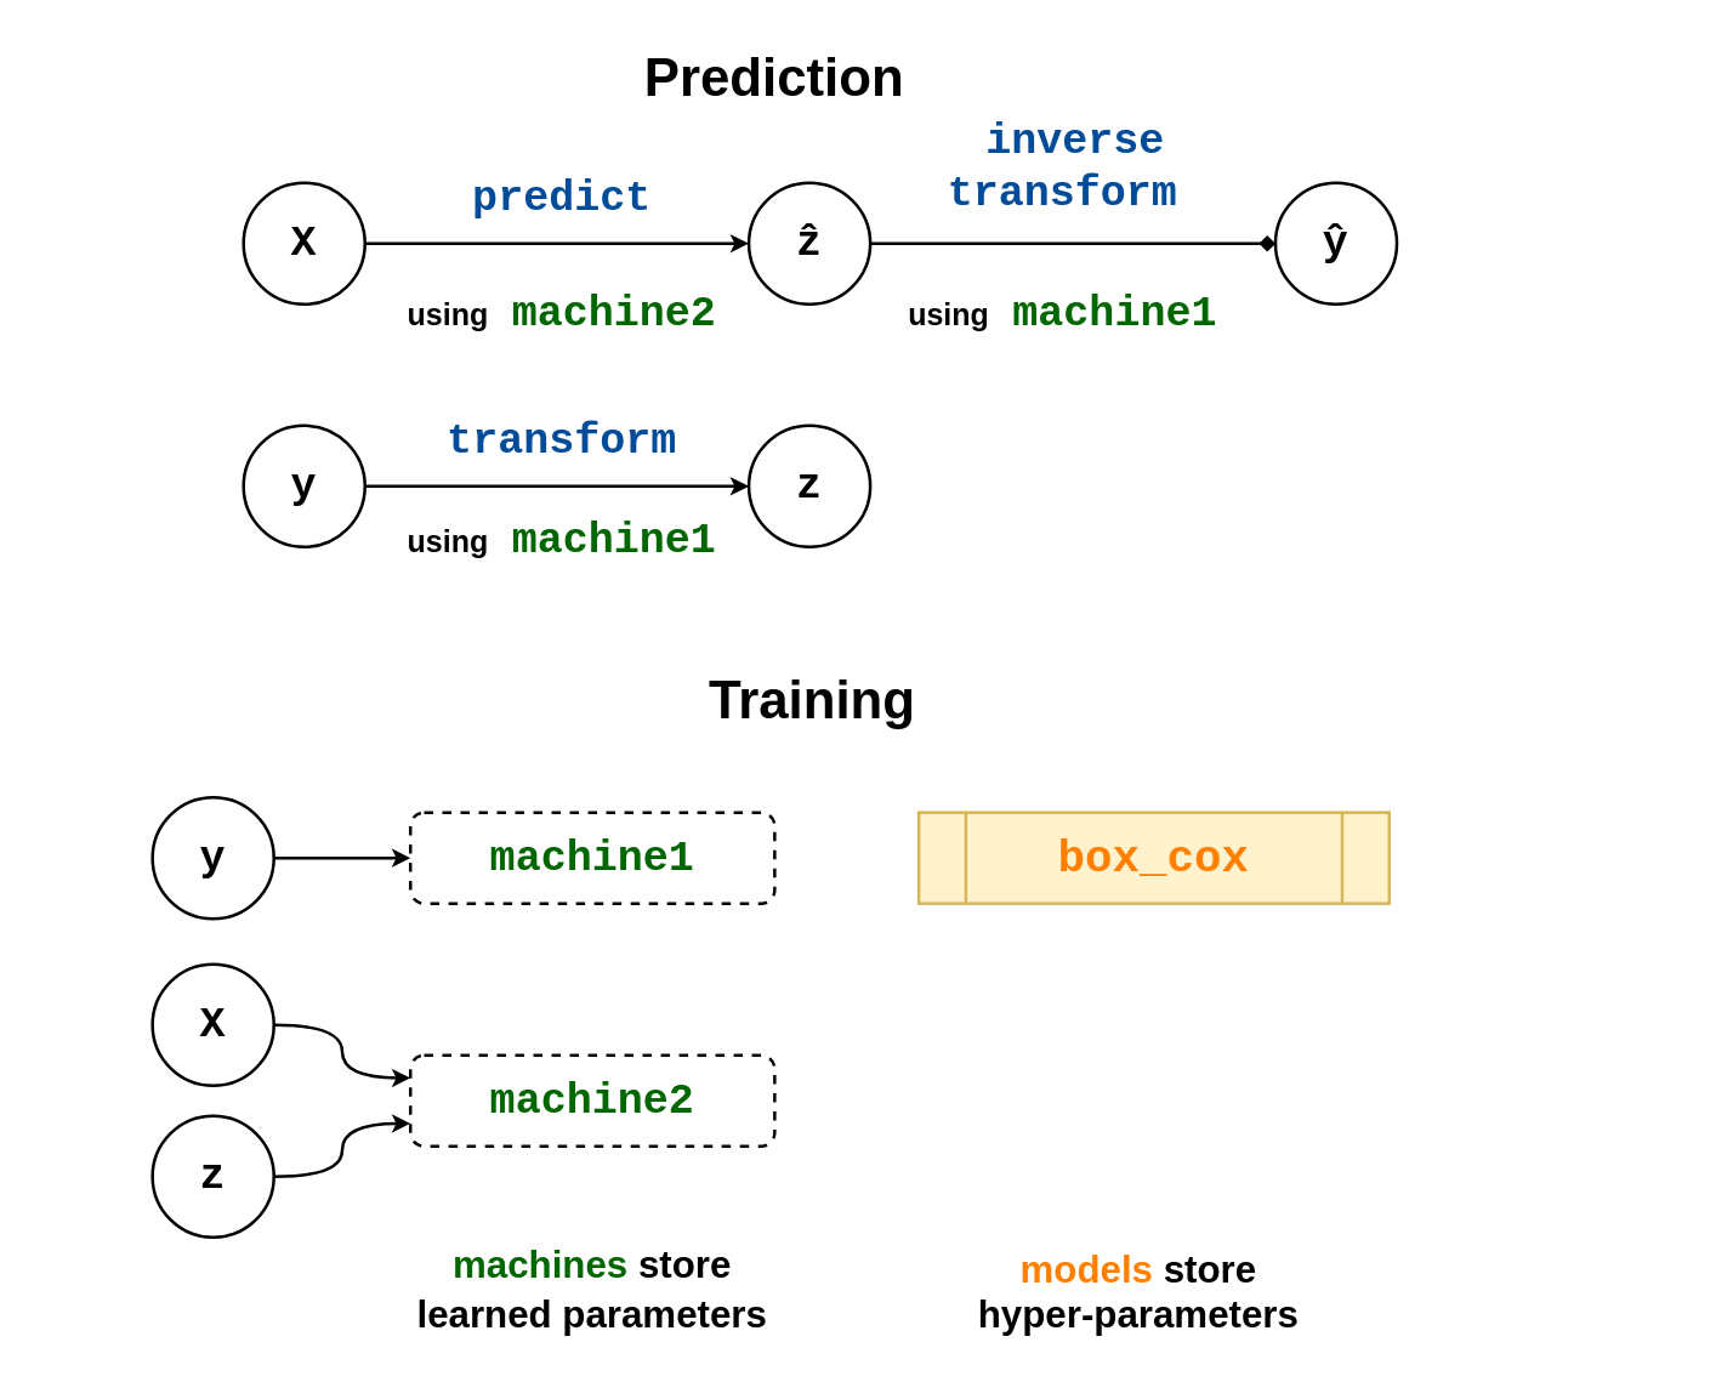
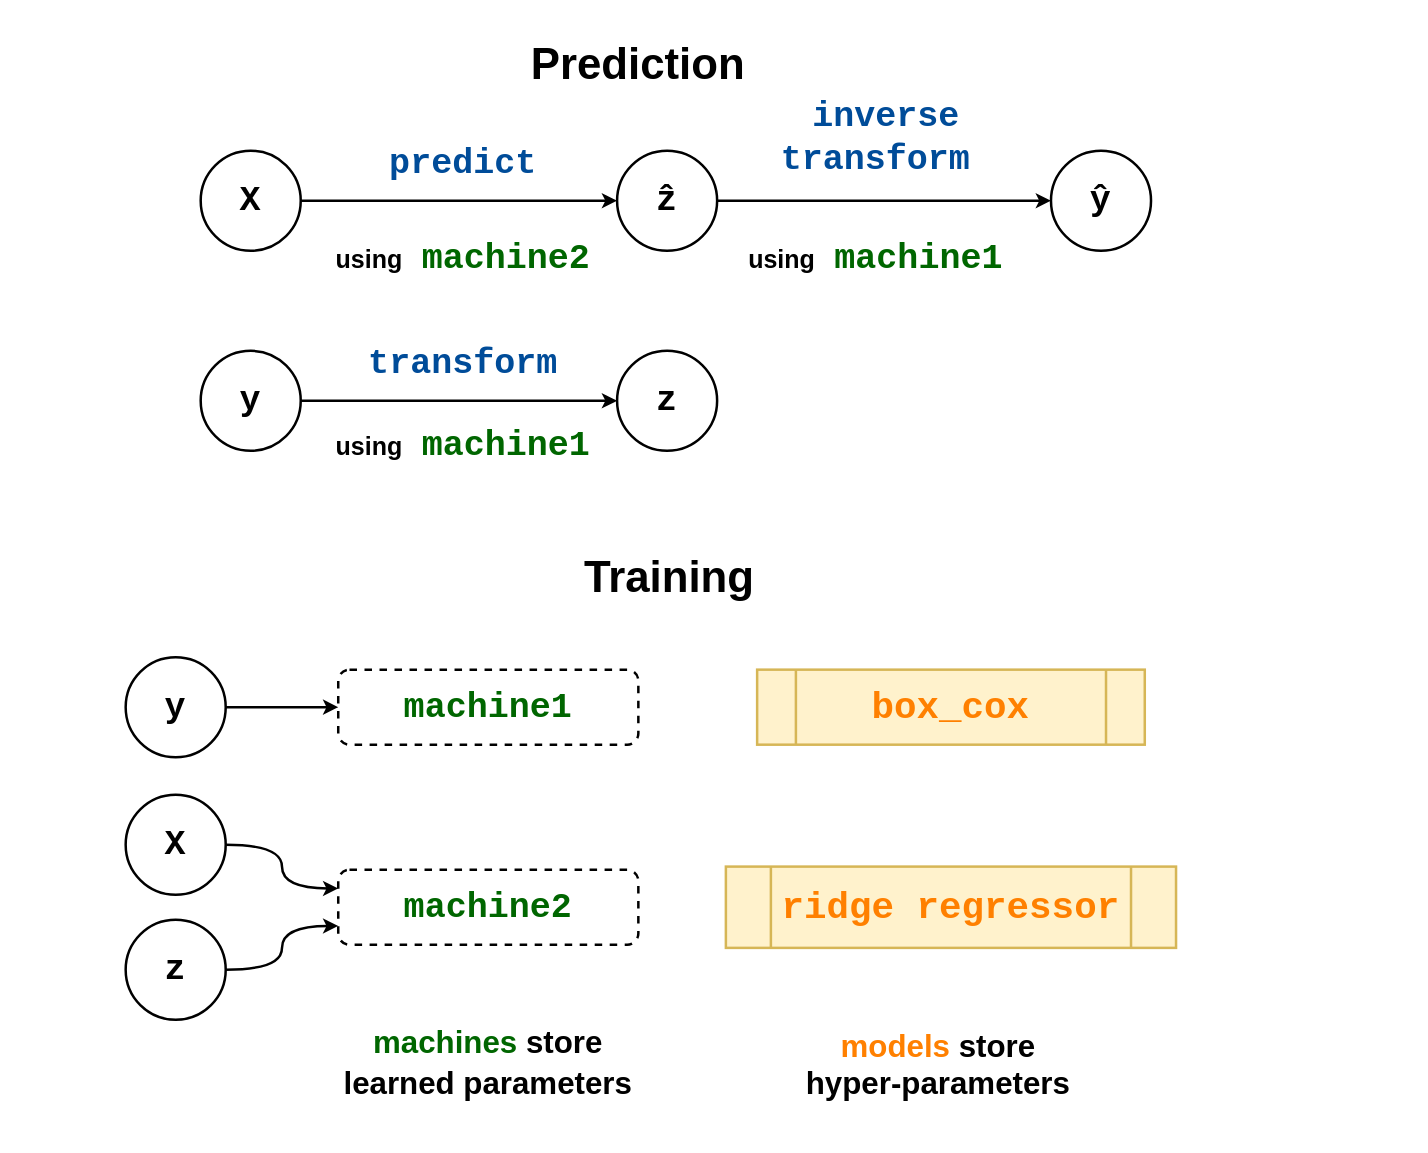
  <mxCell id="0" />
  <mxCell id="1" parent="0" />
  <mxCell id="2" value="" style="group" vertex="1" connectable="0" parent="1"><mxGeometry x="160" y="20" width="760" height="350" as="geometry" /></mxCell>
  <mxCell id="3" value="&lt;p class=&quot;p1&quot; style=&quot;margin: 0px ; font-stretch: normal ; line-height: normal&quot;&gt;&lt;span style=&quot;background-color: rgb(255 , 255 , 255)&quot;&gt;&lt;font style=&quot;font-size: 28px&quot;&gt;ŷ&lt;/font&gt;&lt;/span&gt;&lt;br&gt;&lt;/p&gt;" style="ellipse;whiteSpace=wrap;html=1;aspect=fixed;strokeWidth=2;fontFamily=Courier New;fontStyle=1" parent="2" vertex="1"><mxGeometry x="680" y="100" width="80" height="80" as="geometry" /></mxCell>
  <mxCell id="4" value="&lt;p class=&quot;p1&quot; style=&quot;margin: 0px ; font-stretch: normal ; line-height: normal&quot;&gt;&lt;span style=&quot;font-size: 28px ; background-color: rgb(255 , 255 , 255)&quot;&gt;X&lt;/span&gt;&lt;/p&gt;" style="ellipse;whiteSpace=wrap;html=1;aspect=fixed;strokeWidth=2;fontFamily=Courier New;fontStyle=1" parent="2" vertex="1"><mxGeometry y="100" width="80" height="80" as="geometry" /></mxCell>
  <mxCell id="5" value="&lt;p class=&quot;p1&quot; style=&quot;margin: 0px ; font-stretch: normal ; line-height: normal&quot;&gt;&lt;span style=&quot;background-color: rgb(255 , 255 , 255)&quot;&gt;&lt;font style=&quot;font-size: 28px&quot;&gt;z&lt;/font&gt;&lt;/span&gt;&lt;/p&gt;" style="ellipse;whiteSpace=wrap;html=1;aspect=fixed;strokeWidth=2;fontFamily=Courier New;fontStyle=1" parent="2" vertex="1"><mxGeometry x="333" y="260" width="80" height="80" as="geometry" /></mxCell>
- <mxCell id="6" style="edgeStyle=orthogonalEdgeStyle;rounded=0;orthogonalLoop=1;jettySize=auto;html=1;exitX=1;exitY=0.5;exitDx=0;exitDy=0;entryX=0;entryY=0.5;entryDx=0;entryDy=0;strokeWidth=2;fontFamily=Courier New;fontStyle=1;endArrow=diamond;" parent="2" source="7" target="3" edge="1"><mxGeometry relative="1" as="geometry" /></mxCell>
+ <mxCell id="6" style="edgeStyle=orthogonalEdgeStyle;rounded=0;orthogonalLoop=1;jettySize=auto;html=1;exitX=1;exitY=0.5;exitDx=0;exitDy=0;entryX=0;entryY=0.5;entryDx=0;entryDy=0;strokeWidth=2;fontFamily=Courier New;fontStyle=1;" parent="2" source="7" target="3" edge="1"><mxGeometry relative="1" as="geometry" /></mxCell>
  <mxCell id="7" value="&lt;p class=&quot;p1&quot; style=&quot;margin: 0px ; font-stretch: normal ; line-height: normal&quot;&gt;&lt;span style=&quot;font-size: 28px&quot;&gt;ẑ&lt;/span&gt;&lt;br&gt;&lt;/p&gt;" style="ellipse;whiteSpace=wrap;html=1;aspect=fixed;strokeWidth=2;fontFamily=Courier New;fontStyle=1" parent="2" vertex="1"><mxGeometry x="333" y="100" width="80" height="80" as="geometry" /></mxCell>
  <mxCell id="8" style="edgeStyle=orthogonalEdgeStyle;rounded=0;orthogonalLoop=1;jettySize=auto;html=1;exitX=1;exitY=0.5;exitDx=0;exitDy=0;entryX=0;entryY=0.5;entryDx=0;entryDy=0;strokeWidth=2;fontFamily=Courier New;fontStyle=1;" parent="2" source="4" target="7" edge="1"><mxGeometry relative="1" as="geometry" /></mxCell>
  <mxCell id="9" style="edgeStyle=orthogonalEdgeStyle;rounded=0;orthogonalLoop=1;jettySize=auto;html=1;exitX=1;exitY=0.5;exitDx=0;exitDy=0;entryX=0;entryY=0.5;entryDx=0;entryDy=0;strokeWidth=2;fontFamily=Courier New;fontStyle=1;" parent="2" source="10" target="5" edge="1"><mxGeometry relative="1" as="geometry" /></mxCell>
  <mxCell id="10" value="&lt;p class=&quot;p1&quot; style=&quot;margin: 0px ; font-stretch: normal ; line-height: normal&quot;&gt;&lt;span style=&quot;font-size: 28px ; background-color: rgb(255 , 255 , 255)&quot;&gt;y&lt;/span&gt;&lt;/p&gt;" style="ellipse;whiteSpace=wrap;html=1;aspect=fixed;strokeWidth=2;fontFamily=Courier New;fontStyle=1" parent="2" vertex="1"><mxGeometry y="260" width="80" height="80" as="geometry" /></mxCell>
  <mxCell id="11" value="&lt;font style=&quot;font-size: 28px&quot;&gt;predict&lt;/font&gt;" style="text;html=1;strokeColor=none;fillColor=none;align=center;verticalAlign=middle;whiteSpace=wrap;rounded=0;fontFamily=Courier New;fontStyle=1;fontColor=#004C99;" parent="2" vertex="1"><mxGeometry x="190" y="100" width="40" height="20" as="geometry" /></mxCell>
  <mxCell id="12" value="&lt;font style=&quot;font-size: 28px&quot;&gt;&amp;nbsp;inverse transform&lt;br&gt;&lt;/font&gt;" style="text;html=1;strokeColor=none;fillColor=none;align=center;verticalAlign=middle;whiteSpace=wrap;rounded=0;fontFamily=Courier New;fontStyle=1;fontColor=#004C99;" parent="2" vertex="1"><mxGeometry x="520" y="80" width="40" height="20" as="geometry" /></mxCell>
  <mxCell id="13" value="&lt;font style=&quot;font-size: 28px&quot;&gt;transform&lt;br&gt;&lt;/font&gt;" style="text;html=1;strokeColor=none;fillColor=none;align=center;verticalAlign=middle;whiteSpace=wrap;rounded=0;fontFamily=Courier New;fontStyle=1;fontColor=#004C99;" parent="2" vertex="1"><mxGeometry x="190" y="260" width="40" height="20" as="geometry" /></mxCell>
  <mxCell id="14" value="&lt;font color=&quot;#000000&quot; face=&quot;Helvetica&quot;&gt;&lt;font style=&quot;font-size: 20px&quot;&gt;using&lt;/font&gt;&lt;span style=&quot;font-size: 28px&quot;&gt;&amp;nbsp; &lt;/span&gt;&lt;/font&gt;&lt;span style=&quot;font-size: 28px&quot;&gt;machine2&lt;/span&gt;" style="text;html=1;strokeColor=none;fillColor=none;align=center;verticalAlign=middle;whiteSpace=wrap;rounded=0;fontFamily=Courier New;fontStyle=1;fontColor=#006600;" parent="2" vertex="1"><mxGeometry x="65" y="170" width="290" height="30" as="geometry" /></mxCell>
  <mxCell id="15" value="&lt;font color=&quot;#000000&quot; face=&quot;Helvetica&quot;&gt;&lt;font style=&quot;font-size: 20px&quot;&gt;using&lt;/font&gt;&lt;span style=&quot;font-size: 28px&quot;&gt;&amp;nbsp; &lt;/span&gt;&lt;/font&gt;&lt;span style=&quot;font-size: 28px&quot;&gt;machine1&lt;/span&gt;" style="text;html=1;strokeColor=none;fillColor=none;align=center;verticalAlign=middle;whiteSpace=wrap;rounded=0;fontFamily=Courier New;fontStyle=1;fontColor=#006600;" parent="2" vertex="1"><mxGeometry x="395" y="170" width="290" height="30" as="geometry" /></mxCell>
  <mxCell id="16" value="&lt;font color=&quot;#000000&quot; face=&quot;Helvetica&quot;&gt;&lt;font style=&quot;font-size: 20px&quot;&gt;using&lt;/font&gt;&lt;span style=&quot;font-size: 28px&quot;&gt;&amp;nbsp; &lt;/span&gt;&lt;/font&gt;&lt;span style=&quot;font-size: 28px&quot;&gt;machine1&lt;/span&gt;" style="text;html=1;strokeColor=none;fillColor=none;align=center;verticalAlign=middle;whiteSpace=wrap;rounded=0;fontFamily=Courier New;fontStyle=1;fontColor=#006600;" parent="2" vertex="1"><mxGeometry x="65" y="320" width="290" height="30" as="geometry" /></mxCell>
  <mxCell id="17" value="&lt;h1&gt;&lt;font color=&quot;#000000&quot; face=&quot;Helvetica&quot; style=&quot;font-size: 35px&quot;&gt;Prediction&lt;/font&gt;&lt;/h1&gt;" style="text;html=1;strokeColor=none;fillColor=none;align=center;verticalAlign=middle;whiteSpace=wrap;rounded=0;fontFamily=Courier New;fontColor=#006600;" parent="2" vertex="1"><mxGeometry x="65" width="570" height="60" as="geometry" /></mxCell>
  <mxCell id="18" value="&lt;font&gt;&lt;b style=&quot;font-size: 25px&quot;&gt;&lt;font face=&quot;Helvetica&quot; style=&quot;font-size: 25px&quot;&gt;machines &lt;font color=&quot;#000000&quot; style=&quot;font-size: 25px&quot;&gt;store&lt;/font&gt; &lt;br&gt;&lt;font color=&quot;#000000&quot; style=&quot;font-size: 25px&quot;&gt;learned parameters&lt;/font&gt;&lt;/font&gt;&lt;/b&gt;&lt;/font&gt;" style="text;html=1;strokeColor=none;fillColor=none;align=center;verticalAlign=middle;whiteSpace=wrap;rounded=0;fontFamily=Courier New;fontColor=#006600;" parent="1" vertex="1"><mxGeometry x="20" y="800" width="740" height="100" as="geometry" /></mxCell>
  <mxCell id="19" value="" style="group" vertex="1" connectable="0" parent="1"><mxGeometry x="100" y="450" width="1020" height="445" as="geometry" /></mxCell>
  <mxCell id="20" value="&lt;span style=&quot;white-space: normal ; font-size: 28px ; font-weight: 700&quot;&gt;machine1&lt;/span&gt;" style="rounded=1;whiteSpace=wrap;html=1;strokeWidth=2;fontFamily=Courier New;fontColor=#006600;dashed=1;" parent="19" vertex="1"><mxGeometry x="170" y="85" width="240" height="60" as="geometry" /></mxCell>
  <mxCell id="21" value="&lt;p class=&quot;p1&quot; style=&quot;margin: 0px ; font-stretch: normal ; line-height: normal&quot;&gt;&lt;span style=&quot;font-size: 28px ; background-color: rgb(255 , 255 , 255)&quot;&gt;X&lt;/span&gt;&lt;/p&gt;" style="ellipse;whiteSpace=wrap;html=1;aspect=fixed;strokeWidth=2;fontFamily=Courier New;fontStyle=1" parent="19" vertex="1"><mxGeometry y="185" width="80" height="80" as="geometry" /></mxCell>
  <mxCell id="22" style="edgeStyle=orthogonalEdgeStyle;rounded=0;orthogonalLoop=1;jettySize=auto;html=1;exitX=1;exitY=0.5;exitDx=0;exitDy=0;entryX=0;entryY=0.5;entryDx=0;entryDy=0;strokeWidth=2;fontFamily=Courier New;fontColor=#006600;" parent="19" source="23" target="20" edge="1"><mxGeometry relative="1" as="geometry" /></mxCell>
  <mxCell id="23" value="&lt;p class=&quot;p1&quot; style=&quot;margin: 0px ; font-stretch: normal ; line-height: normal&quot;&gt;&lt;span style=&quot;font-size: 28px ; background-color: rgb(255 , 255 , 255)&quot;&gt;y&lt;/span&gt;&lt;/p&gt;" style="ellipse;whiteSpace=wrap;html=1;aspect=fixed;strokeWidth=2;fontFamily=Courier New;fontStyle=1" parent="19" vertex="1"><mxGeometry y="75" width="80" height="80" as="geometry" /></mxCell>
  <mxCell id="24" value="&lt;p class=&quot;p1&quot; style=&quot;margin: 0px ; font-stretch: normal ; line-height: normal&quot;&gt;&lt;span style=&quot;background-color: rgb(255 , 255 , 255)&quot;&gt;&lt;font style=&quot;font-size: 28px&quot;&gt;z&lt;/font&gt;&lt;/span&gt;&lt;/p&gt;" style="ellipse;whiteSpace=wrap;html=1;aspect=fixed;strokeWidth=2;fontFamily=Courier New;fontStyle=1" parent="19" vertex="1"><mxGeometry y="285" width="80" height="80" as="geometry" /></mxCell>
  <mxCell id="25" value="&lt;span style=&quot;white-space: normal ; font-size: 28px ; font-weight: 700&quot;&gt;machine2&lt;/span&gt;" style="rounded=1;whiteSpace=wrap;html=1;strokeWidth=2;fontFamily=Courier New;fontColor=#006600;dashed=1;" parent="19" vertex="1"><mxGeometry x="170" y="245" width="240" height="60" as="geometry" /></mxCell>
  <mxCell id="26" style="edgeStyle=orthogonalEdgeStyle;rounded=0;orthogonalLoop=1;jettySize=auto;html=1;exitX=1;exitY=0.5;exitDx=0;exitDy=0;entryX=0;entryY=0.25;entryDx=0;entryDy=0;strokeWidth=2;fontFamily=Courier New;fontColor=#006600;curved=1;" parent="19" source="21" target="25" edge="1"><mxGeometry relative="1" as="geometry" /></mxCell>
  <mxCell id="27" style="edgeStyle=orthogonalEdgeStyle;curved=1;rounded=0;orthogonalLoop=1;jettySize=auto;html=1;exitX=1;exitY=0.5;exitDx=0;exitDy=0;entryX=0;entryY=0.75;entryDx=0;entryDy=0;strokeWidth=2;fontFamily=Courier New;fontColor=#006600;" parent="19" source="24" target="25" edge="1"><mxGeometry relative="1" as="geometry" /></mxCell>
  <mxCell id="28" value="&lt;h1&gt;&lt;font color=&quot;#000000&quot; face=&quot;Helvetica&quot; style=&quot;font-size: 35px&quot;&gt;Training&lt;/font&gt;&lt;/h1&gt;" style="text;html=1;strokeColor=none;fillColor=none;align=center;verticalAlign=middle;whiteSpace=wrap;rounded=0;fontFamily=Courier New;fontColor=#006600;" parent="19" vertex="1"><mxGeometry x="150" y="-20" width="570" height="60" as="geometry" /></mxCell>
  <mxCell id="29" value="&lt;font face=&quot;Helvetica&quot; style=&quot;font-size: 25px&quot;&gt;&lt;b&gt;&lt;font color=&quot;#ff8000&quot; style=&quot;font-size: 25px&quot;&gt;models &lt;/font&gt;&lt;font color=&quot;#000000&quot; style=&quot;font-size: 25px&quot;&gt;store&lt;br&gt;hyper-parameters&lt;/font&gt;&lt;/b&gt;&lt;/font&gt;" style="text;html=1;strokeColor=none;fillColor=none;align=center;verticalAlign=middle;whiteSpace=wrap;rounded=0;fontFamily=Courier New;fontColor=#006600;" parent="19" vertex="1"><mxGeometry x="280" y="355" width="740" height="90" as="geometry" /></mxCell>
  <mxCell id="30" value="&lt;b style=&quot;white-space: normal&quot;&gt;&lt;font color=&quot;#ff8000&quot; style=&quot;font-size: 30px&quot;&gt;box_cox&lt;/font&gt;&lt;/b&gt;" style="shape=process;whiteSpace=wrap;html=1;backgroundOutline=1;strokeWidth=2;fontFamily=Courier New;fillColor=#fff2cc;strokeColor=#d6b656;" parent="19" vertex="1"><mxGeometry x="505" y="85" width="310" height="60" as="geometry" /></mxCell>
+ <mxCell id="31" value="&lt;font color=&quot;#ff8000&quot;&gt;&lt;span style=&quot;font-size: 30px&quot;&gt;&lt;b&gt;ridge regressor&lt;/b&gt;&lt;/span&gt;&lt;/font&gt;" style="shape=process;whiteSpace=wrap;html=1;backgroundOutline=1;strokeWidth=2;fontFamily=Courier New;fillColor=#fff2cc;strokeColor=#d6b656;" parent="19" vertex="1"><mxGeometry x="480" y="242.5" width="360" height="65" as="geometry" /></mxCell>
